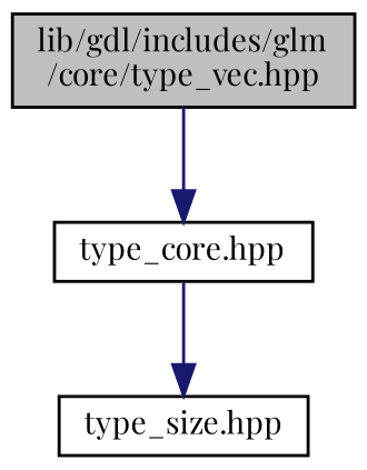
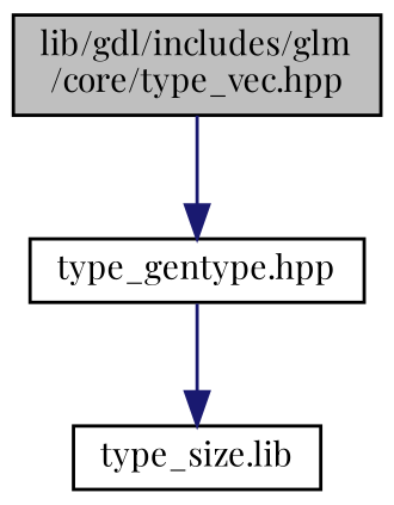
  digraph {
    fontname="Playfair Display"
    node [color=black fillcolor=white fontname="Playfair Display" fontsize=10 shape=record style=filled]
    edge [color=midnightblue fontname="Playfair Display" fontsize=10 labelfontname=Helvetica labelfontsize=10 style=solid]
    n1 [fillcolor=grey75 fontcolor=black height=0.2 label="lib/gdl/includes/glm\l/core/type_vec.hpp" width=0.4]
-   n2 [height=0.2 label="type_core.hpp" width=0.4]
-   n3 [height=0.2 label="type_size.hpp" width=0.4]
+   n2 [height=0.2 label="type_gentype.hpp" width=0.4]
+   n3 [height=0.2 label="type_size.lib" width=0.4]
    n1 -> n2
    n2 -> n3
  }
